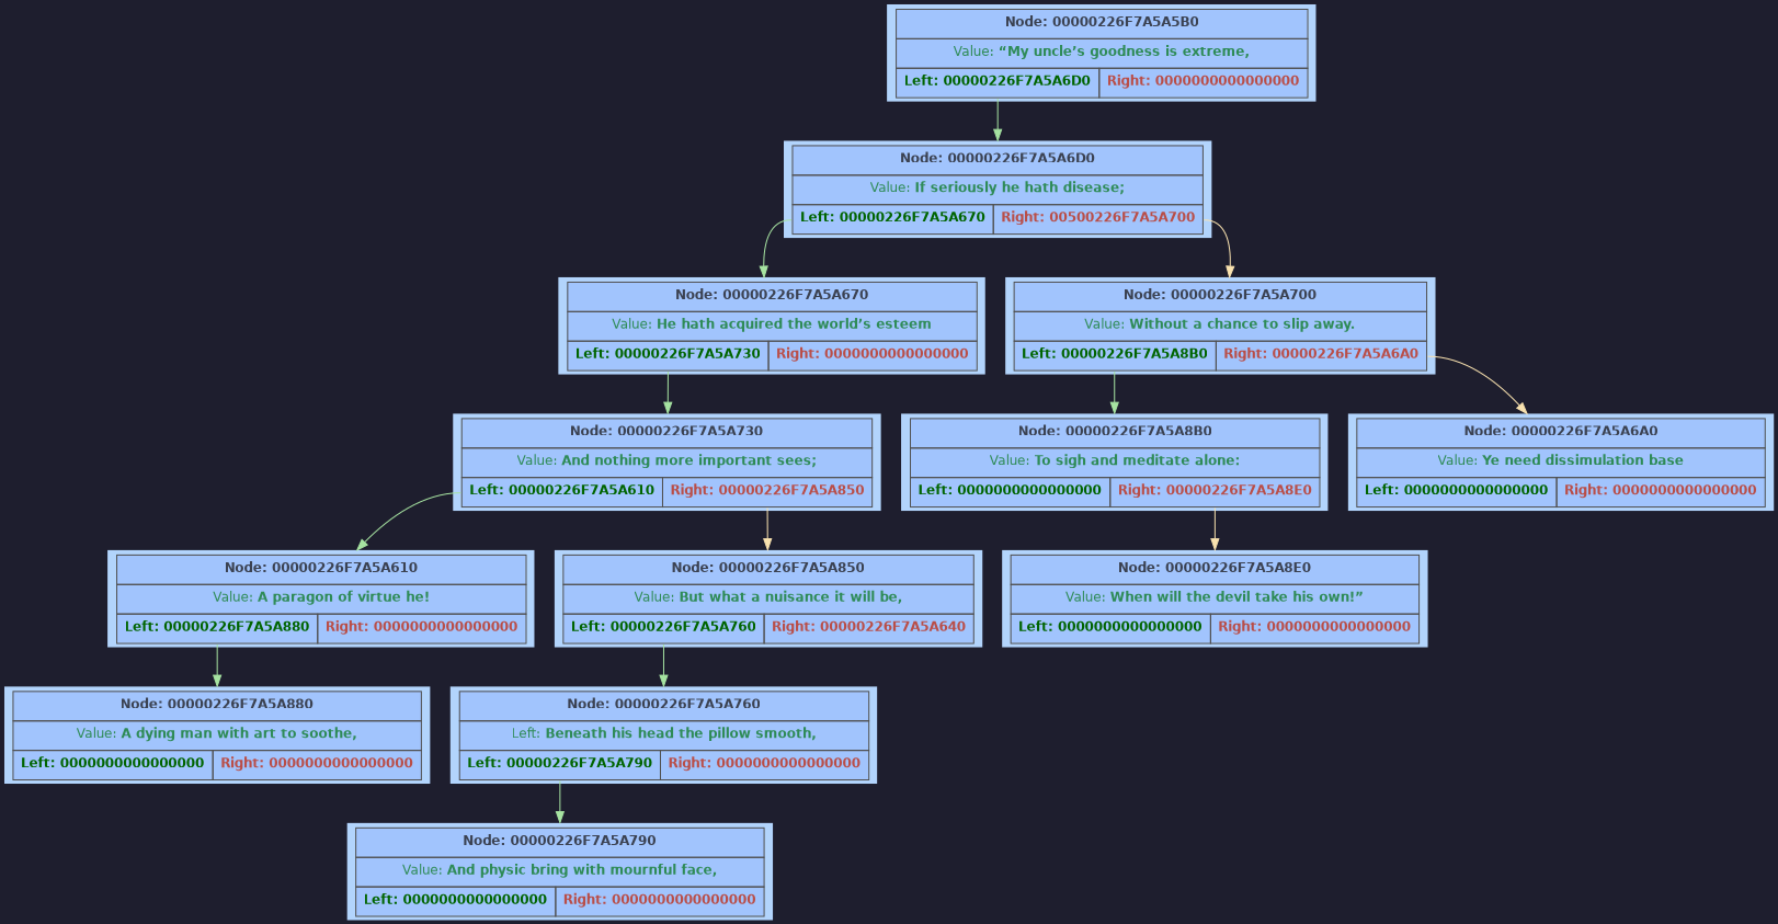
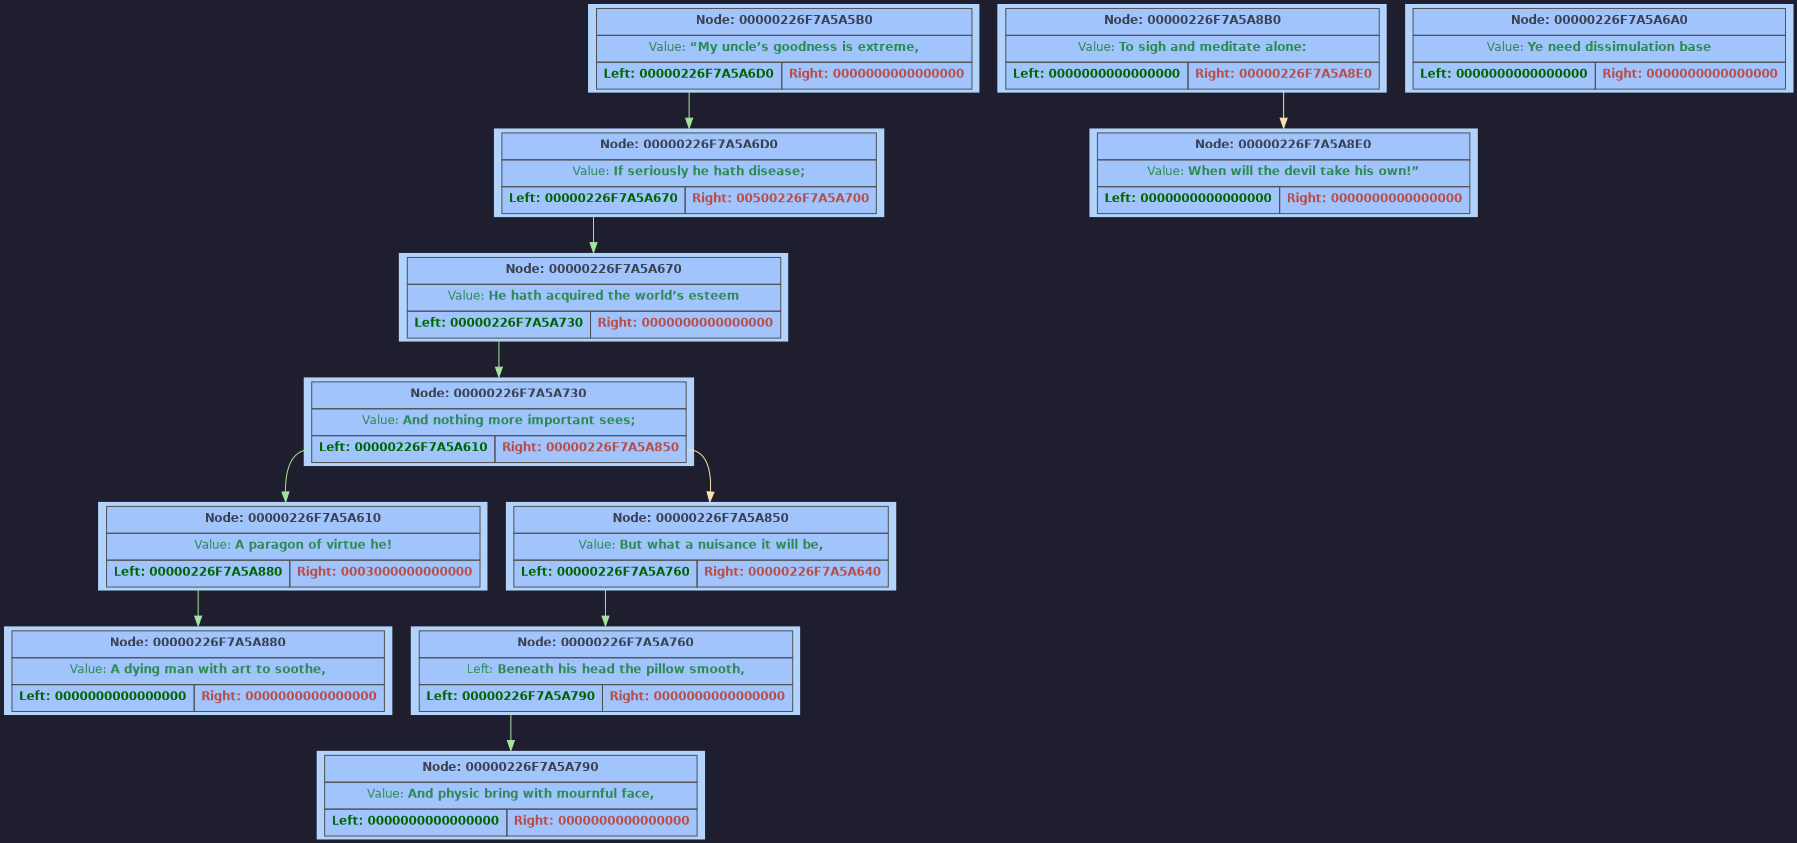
  digraph {
    bgcolor="#1e1e2e"
    rankdir=TB
    node [color="#fcf0d2" fillcolor="#b2d4fc" fontcolor="#1e1e2e" fontname=Helvetica fontsize=12 shape=plaintext style=filled]
    edge [color="#a6e3a1" tailport=left]
    n1 [label=< 		         <table BORDER="0" CELLBORDER="1" CELLSPACING="0" CELLPADDING="6" BGCOLOR="#a1c4fd" COLOR="#4f4f4f"> 			           <tr><td align='center' colspan='2'><FONT COLOR='#3b4252'><b>Node: 00000226F7A5A5B0</b></FONT></td></tr> 			           <tr><td align='center' colspan='2'><FONT COLOR='#2e8b57'>Value: <b>“My uncle’s goodness is extreme,</b></FONT></td></tr> 			           <tr> 			               <td WIDTH='150' PORT='left'  align='center'><FONT COLOR='#006400'><b>Left: 00000226F7A5A6D0</b></FONT></td> 			               <td WIDTH='150' PORT='right' align='center'><FONT COLOR='#b94e48'><b>Right: 0000000000000000</b></FONT></td> 			           </tr> 		         </table> >]
    n2 [label=< 		         <table BORDER="0" CELLBORDER="1" CELLSPACING="0" CELLPADDING="6" BGCOLOR="#a1c4fd" COLOR="#4f4f4f"> 			           <tr><td align='center' colspan='2'><FONT COLOR='#3b4252'><b>Node: 00000226F7A5A6D0</b></FONT></td></tr> 			           <tr><td align='center' colspan='2'><FONT COLOR='#2e8b57'>Value: <b>If seriously he hath disease;</b></FONT></td></tr> 			           <tr> 			               <td WIDTH='150' PORT='left'  align='center'><FONT COLOR='#006400'><b>Left: 00000226F7A5A670</b></FONT></td> 			               <td WIDTH='150' PORT='right' align='center'><FONT COLOR='#b94e48'><b>Right: 00500226F7A5A700</b></FONT></td> 			           </tr> 		         </table> >]
    n3 [label=< 		         <table BORDER="0" CELLBORDER="1" CELLSPACING="0" CELLPADDING="6" BGCOLOR="#a1c4fd" COLOR="#4f4f4f"> 			           <tr><td align='center' colspan='2'><FONT COLOR='#3b4252'><b>Node: 00000226F7A5A670</b></FONT></td></tr> 			           <tr><td align='center' colspan='2'><FONT COLOR='#2e8b57'>Value: <b>He hath acquired the world’s esteem</b></FONT></td></tr> 			           <tr> 			               <td WIDTH='150' PORT='left'  align='center'><FONT COLOR='#006400'><b>Left: 00000226F7A5A730</b></FONT></td> 			               <td WIDTH='150' PORT='right' align='center'><FONT COLOR='#b94e48'><b>Right: 0000000000000000</b></FONT></td> 			           </tr> 		         </table> >]
-   n4 [label=< 		         <table BORDER="0" CELLBORDER="1" CELLSPACING="0" CELLPADDING="6" BGCOLOR="#a1c4fd" COLOR="#4f4f4f"> 			           <tr><td align='center' colspan='2'><FONT COLOR='#3b4252'><b>Node: 00000226F7A5A700</b></FONT></td></tr> 			           <tr><td align='center' colspan='2'><FONT COLOR='#2e8b57'>Value: <b>Without a chance to slip away.</b></FONT></td></tr> 			           <tr> 			               <td WIDTH='150' PORT='left'  align='center'><FONT COLOR='#006400'><b>Left: 00000226F7A5A8B0</b></FONT></td> 			               <td WIDTH='150' PORT='right' align='center'><FONT COLOR='#b94e48'><b>Right: 00000226F7A5A6A0</b></FONT></td> 			           </tr> 		         </table> >]
    n5 [label=< 		         <table BORDER="0" CELLBORDER="1" CELLSPACING="0" CELLPADDING="6" BGCOLOR="#a1c4fd" COLOR="#4f4f4f"> 			           <tr><td align='center' colspan='2'><FONT COLOR='#3b4252'><b>Node: 00000226F7A5A730</b></FONT></td></tr> 			           <tr><td align='center' colspan='2'><FONT COLOR='#2e8b57'>Value: <b>And nothing more important sees;</b></FONT></td></tr> 			           <tr> 			               <td WIDTH='150' PORT='left'  align='center'><FONT COLOR='#006400'><b>Left: 00000226F7A5A610</b></FONT></td> 			               <td WIDTH='150' PORT='right' align='center'><FONT COLOR='#b94e48'><b>Right: 00000226F7A5A850</b></FONT></td> 			           </tr> 		         </table> >]
    n6 [label=< 		         <table BORDER="0" CELLBORDER="1" CELLSPACING="0" CELLPADDING="6" BGCOLOR="#a1c4fd" COLOR="#4f4f4f"> 			           <tr><td align='center' colspan='2'><FONT COLOR='#3b4252'><b>Node: 00000226F7A5A8B0</b></FONT></td></tr> 			           <tr><td align='center' colspan='2'><FONT COLOR='#2e8b57'>Value: <b>To sigh and meditate alone:</b></FONT></td></tr> 			           <tr> 			               <td WIDTH='150' PORT='left'  align='center'><FONT COLOR='#006400'><b>Left: 0000000000000000</b></FONT></td> 			               <td WIDTH='150' PORT='right' align='center'><FONT COLOR='#b94e48'><b>Right: 00000226F7A5A8E0</b></FONT></td> 			           </tr> 		         </table> >]
    n7 [label=< 		         <table BORDER="0" CELLBORDER="1" CELLSPACING="0" CELLPADDING="6" BGCOLOR="#a1c4fd" COLOR="#4f4f4f"> 			           <tr><td align='center' colspan='2'><FONT COLOR='#3b4252'><b>Node: 00000226F7A5A6A0</b></FONT></td></tr> 			           <tr><td align='center' colspan='2'><FONT COLOR='#2e8b57'>Value: <b>Ye need dissimulation base</b></FONT></td></tr> 			           <tr> 			               <td WIDTH='150' PORT='left'  align='center'><FONT COLOR='#006400'><b>Left: 0000000000000000</b></FONT></td> 			               <td WIDTH='150' PORT='right' align='center'><FONT COLOR='#b94e48'><b>Right: 0000000000000000</b></FONT></td> 			           </tr> 		         </table> >]
-   n8 [label=< 		         <table BORDER="0" CELLBORDER="1" CELLSPACING="0" CELLPADDING="6" BGCOLOR="#a1c4fd" COLOR="#4f4f4f"> 			           <tr><td align='center' colspan='2'><FONT COLOR='#3b4252'><b>Node: 00000226F7A5A610</b></FONT></td></tr> 			           <tr><td align='center' colspan='2'><FONT COLOR='#2e8b57'>Value: <b>A paragon of virtue he!</b></FONT></td></tr> 			           <tr> 			               <td WIDTH='150' PORT='left'  align='center'><FONT COLOR='#006400'><b>Left: 00000226F7A5A880</b></FONT></td> 			               <td WIDTH='150' PORT='right' align='center'><FONT COLOR='#b94e48'><b>Right: 0000000000000000</b></FONT></td> 			           </tr> 		         </table> >]
+   n8 [label=< 		         <table BORDER="0" CELLBORDER="1" CELLSPACING="0" CELLPADDING="6" BGCOLOR="#a1c4fd" COLOR="#4f4f4f"> 			           <tr><td align='center' colspan='2'><FONT COLOR='#3b4252'><b>Node: 00000226F7A5A610</b></FONT></td></tr> 			           <tr><td align='center' colspan='2'><FONT COLOR='#2e8b57'>Value: <b>A paragon of virtue he!</b></FONT></td></tr> 			           <tr> 			               <td WIDTH='150' PORT='left'  align='center'><FONT COLOR='#006400'><b>Left: 00000226F7A5A880</b></FONT></td> 			               <td WIDTH='150' PORT='right' align='center'><FONT COLOR='#b94e48'><b>Right: 0003000000000000</b></FONT></td> 			           </tr> 		         </table> >]
    n9 [label=< 		         <table BORDER="0" CELLBORDER="1" CELLSPACING="0" CELLPADDING="6" BGCOLOR="#a1c4fd" COLOR="#4f4f4f"> 			           <tr><td align='center' colspan='2'><FONT COLOR='#3b4252'><b>Node: 00000226F7A5A850</b></FONT></td></tr> 			           <tr><td align='center' colspan='2'><FONT COLOR='#2e8b57'>Value: <b>But what a nuisance it will be,</b></FONT></td></tr> 			           <tr> 			               <td WIDTH='150' PORT='left'  align='center'><FONT COLOR='#006400'><b>Left: 00000226F7A5A760</b></FONT></td> 			               <td WIDTH='150' PORT='right' align='center'><FONT COLOR='#b94e48'><b>Right: 00000226F7A5A640</b></FONT></td> 			           </tr> 		         </table> >]
    n10 [label=< 		         <table BORDER="0" CELLBORDER="1" CELLSPACING="0" CELLPADDING="6" BGCOLOR="#a1c4fd" COLOR="#4f4f4f"> 			           <tr><td align='center' colspan='2'><FONT COLOR='#3b4252'><b>Node: 00000226F7A5A880</b></FONT></td></tr> 			           <tr><td align='center' colspan='2'><FONT COLOR='#2e8b57'>Value: <b>A dying man with art to soothe,</b></FONT></td></tr> 			           <tr> 			               <td WIDTH='150' PORT='left'  align='center'><FONT COLOR='#006400'><b>Left: 0000000000000000</b></FONT></td> 			               <td WIDTH='150' PORT='right' align='center'><FONT COLOR='#b94e48'><b>Right: 0000000000000000</b></FONT></td> 			           </tr> 		         </table> >]
    n11 [label=< 		         <table BORDER="0" CELLBORDER="1" CELLSPACING="0" CELLPADDING="6" BGCOLOR="#a1c4fd" COLOR="#4f4f4f"> 			           <tr><td align='center' colspan='2'><FONT COLOR='#3b4252'><b>Node: 00000226F7A5A760</b></FONT></td></tr> 			           <tr><td align='center' colspan='2'><FONT COLOR='#2e8b57'>Left: <b>Beneath his head the pillow smooth,</b></FONT></td></tr> 			           <tr> 			               <td WIDTH='150' PORT='left'  align='center'><FONT COLOR='#006400'><b>Left: 00000226F7A5A790</b></FONT></td> 			               <td WIDTH='150' PORT='right' align='center'><FONT COLOR='#b94e48'><b>Right: 0000000000000000</b></FONT></td> 			           </tr> 		         </table> >]
    n12 [label=< 		         <table BORDER="0" CELLBORDER="1" CELLSPACING="0" CELLPADDING="6" BGCOLOR="#a1c4fd" COLOR="#4f4f4f"> 			           <tr><td align='center' colspan='2'><FONT COLOR='#3b4252'><b>Node: 00000226F7A5A790</b></FONT></td></tr> 			           <tr><td align='center' colspan='2'><FONT COLOR='#2e8b57'>Value: <b>And physic bring with mournful face,</b></FONT></td></tr> 			           <tr> 			               <td WIDTH='150' PORT='left'  align='center'><FONT COLOR='#006400'><b>Left: 0000000000000000</b></FONT></td> 			               <td WIDTH='150' PORT='right' align='center'><FONT COLOR='#b94e48'><b>Right: 0000000000000000</b></FONT></td> 			           </tr> 		         </table> >]
    n13 [label=< 		         <table BORDER="0" CELLBORDER="1" CELLSPACING="0" CELLPADDING="6" BGCOLOR="#a1c4fd" COLOR="#4f4f4f"> 			           <tr><td align='center' colspan='2'><FONT COLOR='#3b4252'><b>Node: 00000226F7A5A8E0</b></FONT></td></tr> 			           <tr><td align='center' colspan='2'><FONT COLOR='#2e8b57'>Value: <b>When will the devil take his own!”</b></FONT></td></tr> 			           <tr> 			               <td WIDTH='150' PORT='left'  align='center'><FONT COLOR='#006400'><b>Left: 0000000000000000</b></FONT></td> 			               <td WIDTH='150' PORT='right' align='center'><FONT COLOR='#b94e48'><b>Right: 0000000000000000</b></FONT></td> 			           </tr> 		         </table> >]
    n1 -> n2
    n2 -> n3
-   n2 -> n4 [color="#f9e2af" tailport=right]
    n3 -> n5
-   n4 -> n6
-   n4 -> n7 [color="#f9e2af" tailport=right]
    n5 -> n8
    n5 -> n9 [color="#f9e2af" tailport=right]
    n6 -> n13 [color="#f9e2af" tailport=right]
    n8 -> n10
    n9 -> n11
    n11 -> n12
  }
